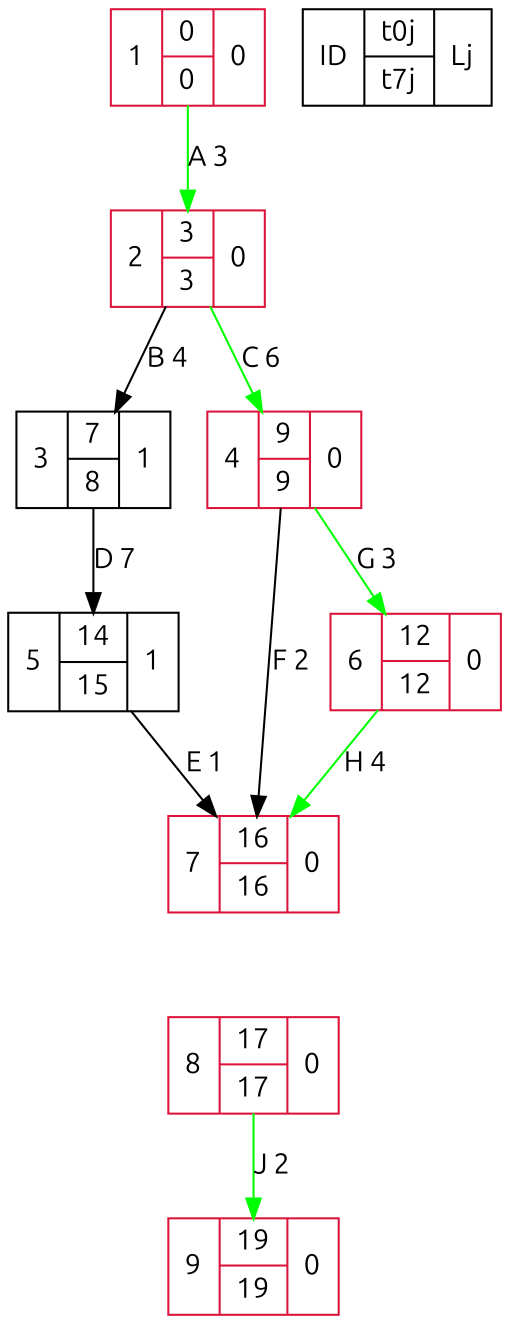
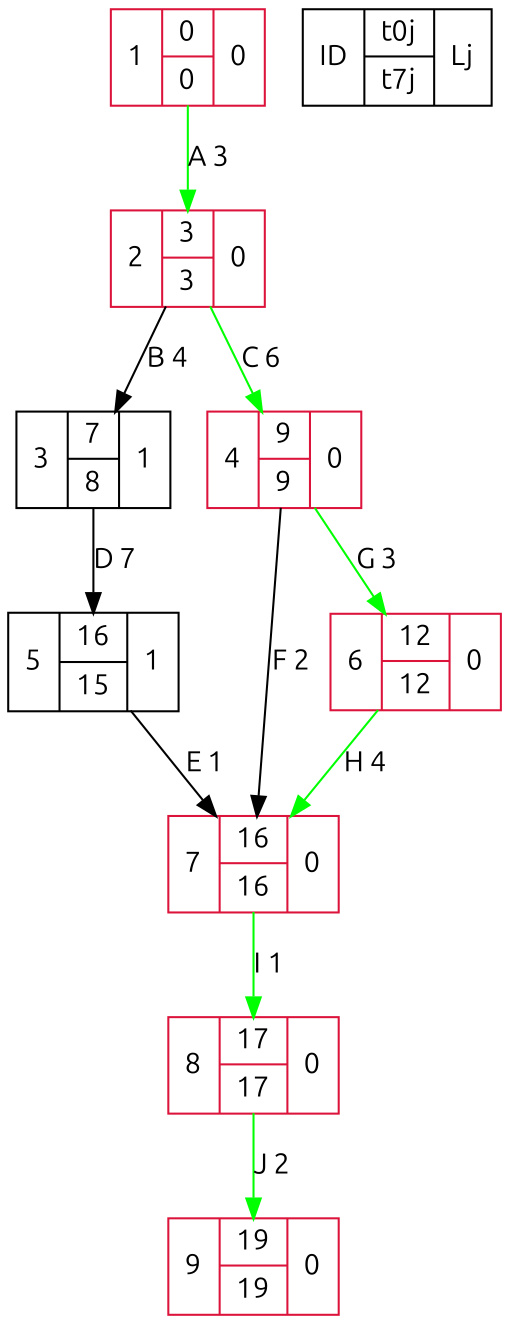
  digraph {
    fontname=Ubuntu
    rankdir=TB
    node [color=crimson fontname=Ubuntu shape=record]
    edge [color=green fontname=Ubuntu]
    n1 [label="1|{0|0}| 0"]
    n2 [label="2|{3|3}| 0"]
    n3 [label="3|{7|8}| 1" color=""]
    n4 [label="4|{9|9}| 0"]
-   n5 [label="5|{14|15}| 1" color=""]
+   n5 [label="5|{16|15}| 1" color=""]
    n6 [label="7|{16|16}| 0"]
    n7 [label="6|{12|12}| 0"]
    n8 [label="8|{17|17}| 0"]
    n9 [label="9|{19|19}| 0"]
    n10 [label="ID|{t0j|t7j}|Lj" color=""]
    n1 -> n2 [label="A 3"]
    n2 -> n3 [label="B 4" color=""]
    n2 -> n4 [label="C 6"]
    n3 -> n5 [label="D 7" color=""]
    n4 -> n6 [label="F 2" color=""]
    n4 -> n7 [label="G 3"]
    n5 -> n6 [label="E 1" color=""]
+   n6 -> n8 [label="I 1"]
    n7 -> n6 [label="H 4"]
    n8 -> n9 [label="J 2"]
  }
